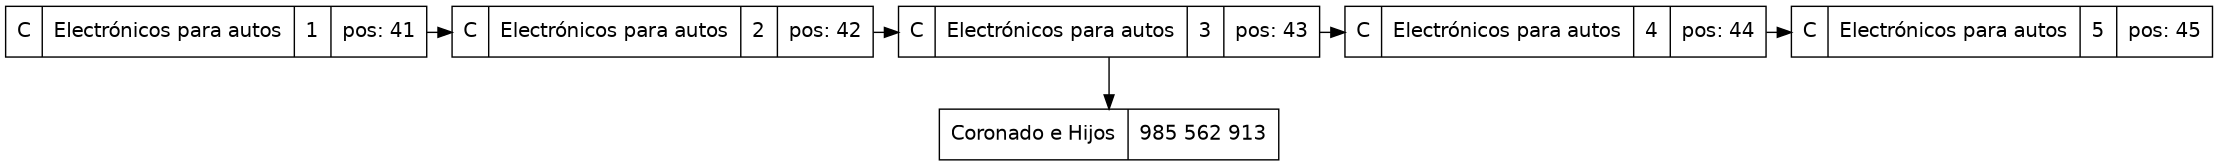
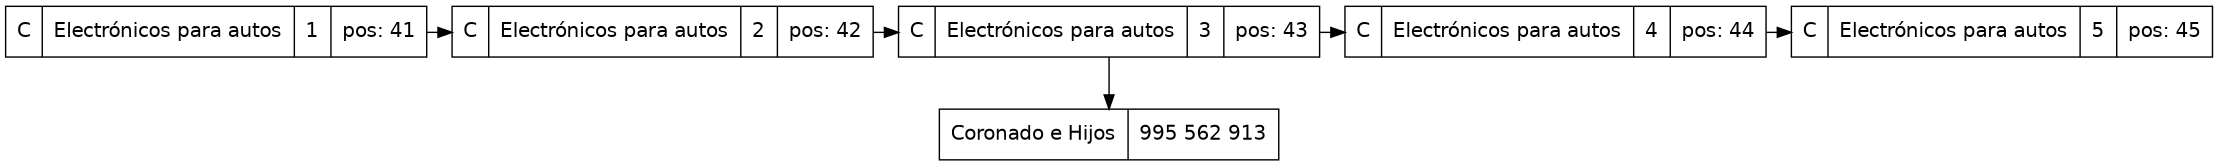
  digraph {
    splines=ortho
    fontname="DejaVu Sans"
    node [shape=record fontname="DejaVu Sans"]
    edge [fontname="DejaVu Sans"]
    n1 [label="C|Electrónicos para autos|1|pos: 41"]
    n2 [label="C|Electrónicos para autos|2|pos: 42"]
    n3 [label="C|Electrónicos para autos|3|pos: 43"]
    n4 [label="C|Electrónicos para autos|4|pos: 44"]
    n5 [label="C|Electrónicos para autos|5|pos: 45"]
-   n6 [label="Coronado e Hijos|985 562 913"]
+   n6 [label="Coronado e Hijos|995 562 913"]
    subgraph sub_1 {
      rank=same
      n1
      n2
      n3
      n4
      n5
    }
    n1 -> n2
    n2 -> n3
    n3 -> n4
    n3 -> n6
    n4 -> n5
  }
